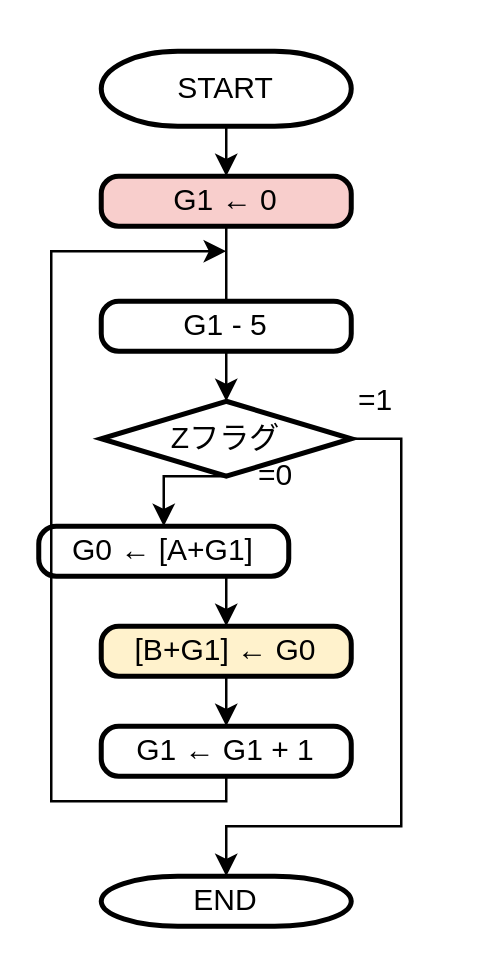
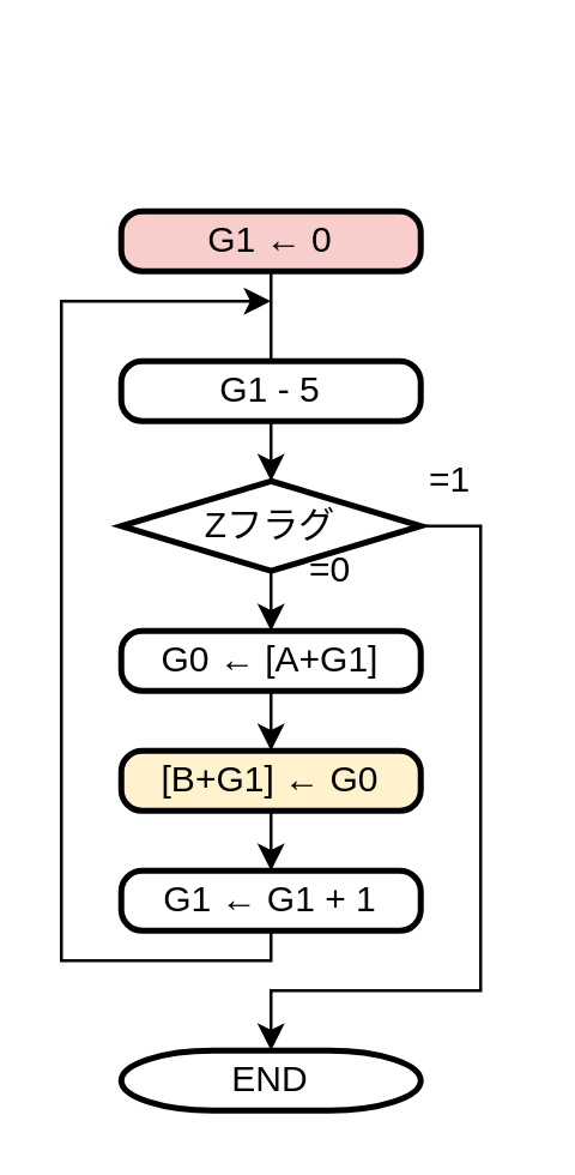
  <mxCell id="0" />
  <mxCell id="1" parent="0" />
- <mxCell id="2" style="edgeStyle=orthogonalEdgeStyle;rounded=0;orthogonalLoop=1;jettySize=auto;html=1;exitX=0.5;exitY=1;exitDx=0;exitDy=0;exitPerimeter=0;entryX=0.5;entryY=0;entryDx=0;entryDy=0;" parent="1" source="3" target="5" edge="1"><mxGeometry relative="1" as="geometry" /></mxCell>
- <mxCell id="3" value="START" style="strokeWidth=2;html=1;shape=mxgraph.flowchart.terminator;whiteSpace=wrap;" parent="1" vertex="1"><mxGeometry x="40" y="20" width="100" height="30" as="geometry" /></mxCell>
  <mxCell id="4" style="edgeStyle=orthogonalEdgeStyle;rounded=0;orthogonalLoop=1;jettySize=auto;html=1;exitX=0.5;exitY=1;exitDx=0;exitDy=0;entryX=0.5;entryY=0;entryDx=0;entryDy=0;endArrow=none;" edge="1" parent="1" source="5" target="7"><mxGeometry relative="1" as="geometry" /></mxCell>
  <mxCell id="5" value="G1 ← 0" style="rounded=1;whiteSpace=wrap;html=1;absoluteArcSize=1;arcSize=14;strokeWidth=2;fillColor=#f8cecc;" parent="1" vertex="1"><mxGeometry x="40" y="70" width="100" height="20" as="geometry" /></mxCell>
  <mxCell id="6" style="edgeStyle=orthogonalEdgeStyle;rounded=0;orthogonalLoop=1;jettySize=auto;html=1;exitX=0.5;exitY=1;exitDx=0;exitDy=0;entryX=0.5;entryY=0;entryDx=0;entryDy=0;entryPerimeter=0;" edge="1" parent="1" source="7" target="14"><mxGeometry relative="1" as="geometry" /></mxCell>
  <mxCell id="7" value="G1 - 5" style="rounded=1;whiteSpace=wrap;html=1;absoluteArcSize=1;arcSize=14;strokeWidth=2;" parent="1" vertex="1"><mxGeometry x="40" y="120" width="100" height="20" as="geometry" /></mxCell>
  <mxCell id="8" style="edgeStyle=orthogonalEdgeStyle;rounded=0;orthogonalLoop=1;jettySize=auto;html=1;exitX=0.5;exitY=1;exitDx=0;exitDy=0;entryX=0.5;entryY=0;entryDx=0;entryDy=0;" edge="1" parent="1" source="9" target="19"><mxGeometry relative="1" as="geometry" /></mxCell>
- <mxCell id="9" value="G0 ← [A+G1]" style="rounded=1;whiteSpace=wrap;html=1;absoluteArcSize=1;arcSize=14;strokeWidth=2;" parent="1" vertex="1"><mxGeometry x="15" y="210" width="100" height="20" as="geometry" /></mxCell>
+ <mxCell id="9" value="G0 ← [A+G1]" style="rounded=1;whiteSpace=wrap;html=1;absoluteArcSize=1;arcSize=14;strokeWidth=2;" parent="1" vertex="1"><mxGeometry x="40" y="210" width="100" height="20" as="geometry" /></mxCell>
  <mxCell id="10" style="edgeStyle=orthogonalEdgeStyle;rounded=0;orthogonalLoop=1;jettySize=auto;html=1;exitX=0.5;exitY=1;exitDx=0;exitDy=0;" edge="1" parent="1" source="11"><mxGeometry relative="1" as="geometry"><mxPoint x="90" y="100" as="targetPoint" /><Array as="points"><mxPoint x="90" y="320" /><mxPoint x="20" y="320" /><mxPoint x="20" y="100" /></Array></mxGeometry></mxCell>
  <mxCell id="11" value="G1 ← G1 + 1" style="rounded=1;whiteSpace=wrap;html=1;absoluteArcSize=1;arcSize=14;strokeWidth=2;" parent="1" vertex="1"><mxGeometry x="40" y="290" width="100" height="20" as="geometry" /></mxCell>
  <mxCell id="12" style="edgeStyle=orthogonalEdgeStyle;rounded=0;orthogonalLoop=1;jettySize=auto;html=1;exitX=1;exitY=0.5;exitDx=0;exitDy=0;exitPerimeter=0;entryX=0.5;entryY=0;entryDx=0;entryDy=0;entryPerimeter=0;" edge="1" parent="1" source="14" target="15"><mxGeometry relative="1" as="geometry"><Array as="points"><mxPoint x="160" y="175" /><mxPoint x="160" y="330" /><mxPoint x="90" y="330" /></Array></mxGeometry></mxCell>
  <mxCell id="13" style="edgeStyle=orthogonalEdgeStyle;rounded=0;orthogonalLoop=1;jettySize=auto;html=1;exitX=0.5;exitY=1;exitDx=0;exitDy=0;exitPerimeter=0;entryX=0.5;entryY=0;entryDx=0;entryDy=0;" edge="1" parent="1" source="14" target="9"><mxGeometry relative="1" as="geometry" /></mxCell>
  <mxCell id="14" value="Zフラグ" style="strokeWidth=2;html=1;shape=mxgraph.flowchart.decision;whiteSpace=wrap;" parent="1" vertex="1"><mxGeometry x="40" y="160" width="100" height="30" as="geometry" /></mxCell>
  <mxCell id="15" value="END" style="strokeWidth=2;html=1;shape=mxgraph.flowchart.terminator;whiteSpace=wrap;" parent="1" vertex="1"><mxGeometry x="40" y="350" width="100" height="20" as="geometry" /></mxCell>
  <mxCell id="16" value="=1" style="text;html=1;strokeColor=none;fillColor=none;align=center;verticalAlign=middle;whiteSpace=wrap;rounded=0;" parent="1" vertex="1"><mxGeometry x="130" y="150" width="40" height="20" as="geometry" /></mxCell>
  <mxCell id="17" value="=0" style="text;html=1;strokeColor=none;fillColor=none;align=center;verticalAlign=middle;whiteSpace=wrap;rounded=0;" parent="1" vertex="1"><mxGeometry x="90" y="180" width="40" height="20" as="geometry" /></mxCell>
  <mxCell id="18" style="edgeStyle=orthogonalEdgeStyle;rounded=0;orthogonalLoop=1;jettySize=auto;html=1;exitX=0.5;exitY=1;exitDx=0;exitDy=0;entryX=0.5;entryY=0;entryDx=0;entryDy=0;" edge="1" parent="1" source="19" target="11"><mxGeometry relative="1" as="geometry" /></mxCell>
  <mxCell id="19" value="[B+G1] ← G0" style="rounded=1;whiteSpace=wrap;html=1;absoluteArcSize=1;arcSize=14;strokeWidth=2;fillColor=#fff2cc;" vertex="1" parent="1"><mxGeometry x="40" y="250" width="100" height="20" as="geometry" /></mxCell>
